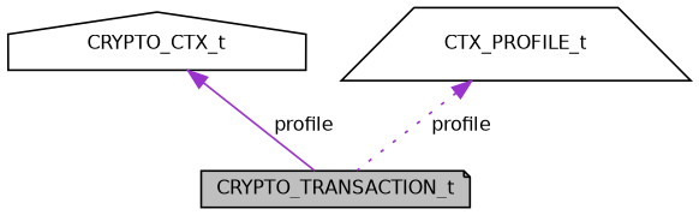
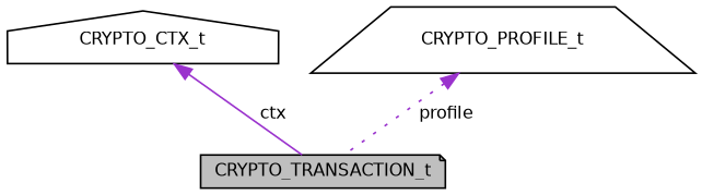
  digraph {
    node [color=black fontname=Helvetica fontsize=10]
    edge [color=darkorchid3 dir=back fontname=Helvetica fontsize=10 labelfontname=Helvetica labelfontsize=10]
    n1 [fillcolor=grey75 fontcolor=black height=0.2 label=CRYPTO_TRANSACTION_t shape=note style=filled width=0.4]
    n2 [height=0.2 label=CRYPTO_CTX_t shape=house width=0.4]
-   n3 [height=0.2 label=CTX_PROFILE_t shape=trapezium width=0.4]
-   n2 -> n1 [label=" profile" style=solid]
+   n3 [height=0.2 label=CRYPTO_PROFILE_t shape=trapezium width=0.4]
+   n2 -> n1 [label=" ctx" style=solid]
    n3 -> n1 [label=" profile" style=dotted]
  }
